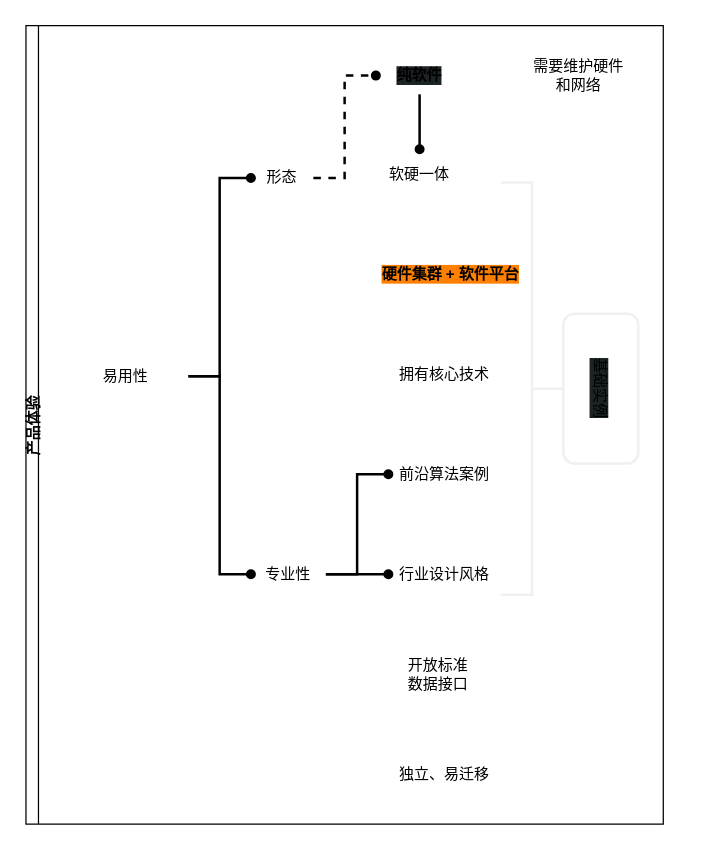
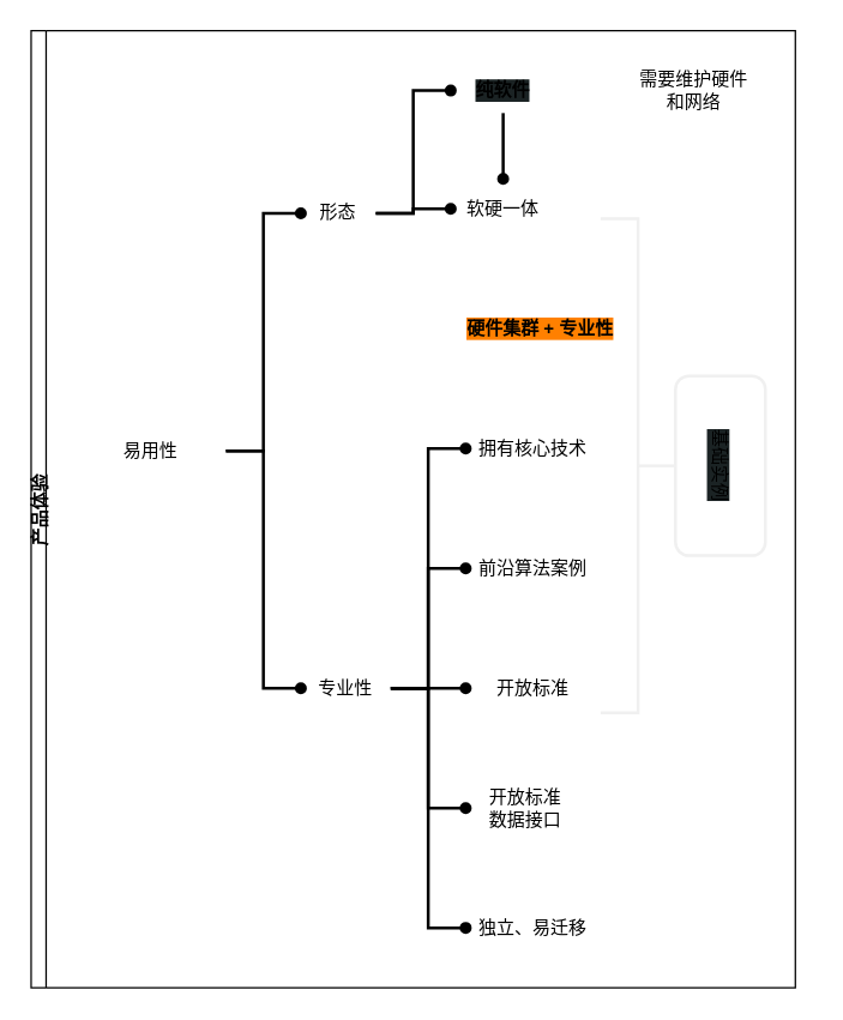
  <mxCell id="0" />
  <mxCell id="1" parent="0" />
  <mxCell id="2" value="产品体验" style="swimlane;startSize=10;horizontal=0;childLayout=treeLayout;horizontalTree=1;resizable=0;containerType=tree;fillColor=none;" vertex="1" parent="1"><mxGeometry x="20" y="20" width="510" height="639" as="geometry" /></mxCell>
  <mxCell id="3" value="易用性" style="whiteSpace=wrap;html=1;opacity=0;" vertex="1" parent="2"><mxGeometry x="30" y="260.5" width="100" height="40" as="geometry" /></mxCell>
  <mxCell id="4" value="形态" style="whiteSpace=wrap;html=1;opacity=0;" vertex="1" parent="2"><mxGeometry x="180" y="102" width="50" height="40" as="geometry" /></mxCell>
  <mxCell id="5" value="" style="edgeStyle=elbowEdgeStyle;elbow=horizontal;html=1;rounded=0;strokeWidth=2;endArrow=oval;endFill=1;" edge="1" parent="2" source="3" target="4"><mxGeometry relative="1" as="geometry" /></mxCell>
  <mxCell id="6" value="专业性" style="whiteSpace=wrap;html=1;opacity=0;" vertex="1" parent="2"><mxGeometry x="180" y="419" width="60" height="40" as="geometry" /></mxCell>
  <mxCell id="7" value="" style="edgeStyle=elbowEdgeStyle;elbow=horizontal;html=1;rounded=0;strokeWidth=2;endArrow=oval;endFill=1;" edge="1" parent="2" source="3" target="6"><mxGeometry relative="1" as="geometry" /></mxCell>
- <mxCell id="8" value="" style="edgeStyle=elbowEdgeStyle;elbow=horizontal;html=1;rounded=0;strokeWidth=2;endArrow=oval;endFill=1;dashed=1;" edge="1" target="9" source="4" parent="2"><mxGeometry relative="1" as="geometry"><mxPoint x="180" y="-113.1" as="sourcePoint" /></mxGeometry></mxCell>
+ <mxCell id="8" value="" style="edgeStyle=elbowEdgeStyle;elbow=horizontal;html=1;rounded=0;strokeWidth=2;endArrow=oval;endFill=1;" edge="1" target="9" source="4" parent="2"><mxGeometry relative="1" as="geometry"><mxPoint x="180" y="-113.1" as="sourcePoint" /></mxGeometry></mxCell>
  <mxCell id="9" value="纯软件" style="whiteSpace=wrap;html=1;opacity=0;labelBackgroundColor=#1B2324;fontStyle=1;strokeColor=none;" vertex="1" parent="2"><mxGeometry x="280" y="25" width="70" height="30" as="geometry" /></mxCell>
+ <mxCell id="10" value="" style="edgeStyle=elbowEdgeStyle;elbow=horizontal;html=1;rounded=0;strokeWidth=2;endArrow=oval;endFill=1;" edge="1" target="11" source="4" parent="2"><mxGeometry relative="1" as="geometry"><mxPoint x="180" y="-113.1" as="sourcePoint" /></mxGeometry></mxCell>
  <mxCell id="11" value="软硬一体" style="whiteSpace=wrap;html=1;opacity=0;strokeColor=none;" vertex="1" parent="2"><mxGeometry x="280" y="99" width="70" height="40" as="geometry" /></mxCell>
- <mxCell id="12" value="硬件集群 + 软件平台" style="whiteSpace=wrap;html=1;opacity=0;fillColor=#fa6800;labelBackgroundColor=#FF8000;fontColor=#000000;fontStyle=1;strokeColor=none;" vertex="1" parent="2"><mxGeometry x="280" y="179" width="120" height="40" as="geometry" /></mxCell>
+ <mxCell id="12" value="硬件集群 + 专业性" style="whiteSpace=wrap;html=1;opacity=0;fillColor=#fa6800;labelBackgroundColor=#FF8000;fontColor=#000000;fontStyle=1;strokeColor=none;" vertex="1" parent="2"><mxGeometry x="280" y="179" width="120" height="40" as="geometry" /></mxCell>
  <mxCell id="13" value="" style="edgeStyle=elbowEdgeStyle;elbow=horizontal;html=1;rounded=0;strokeWidth=2;endArrow=oval;endFill=1;" edge="1" target="11" source="9" parent="2"><mxGeometry relative="1" as="geometry"><mxPoint x="330" y="248.5" as="sourcePoint" /></mxGeometry></mxCell>
  <mxCell id="14" value="需要维护硬件和网络" style="whiteSpace=wrap;html=1;opacity=0;strokeColor=none;" vertex="1" parent="2"><mxGeometry x="400" y="20" width="85" height="40" as="geometry" /></mxCell>
+ <mxCell id="15" value="" style="edgeStyle=elbowEdgeStyle;elbow=horizontal;html=1;rounded=0;strokeWidth=2;endArrow=oval;endFill=1;" edge="1" target="16" source="6" parent="2"><mxGeometry relative="1" as="geometry"><mxPoint x="180" y="480.5" as="sourcePoint" /></mxGeometry></mxCell>
  <mxCell id="16" value="拥有核心技术" style="whiteSpace=wrap;html=1;opacity=0;strokeColor=none;" vertex="1" parent="2"><mxGeometry x="290" y="259" width="90" height="40" as="geometry" /></mxCell>
  <mxCell id="17" value="" style="edgeStyle=elbowEdgeStyle;elbow=horizontal;html=1;rounded=0;strokeWidth=2;endArrow=oval;endFill=1;" edge="1" target="18" source="6" parent="2"><mxGeometry relative="1" as="geometry"><mxPoint x="180" y="480.5" as="sourcePoint" /></mxGeometry></mxCell>
  <mxCell id="18" value="前沿算法案例" style="whiteSpace=wrap;html=1;opacity=0;strokeColor=none;" vertex="1" parent="2"><mxGeometry x="290" y="339" width="90" height="40" as="geometry" /></mxCell>
  <mxCell id="19" value="" style="edgeStyle=elbowEdgeStyle;elbow=horizontal;html=1;rounded=0;strokeWidth=2;endArrow=oval;endFill=1;" edge="1" target="20" source="6" parent="2"><mxGeometry relative="1" as="geometry"><mxPoint x="180" y="480.5" as="sourcePoint" /></mxGeometry></mxCell>
- <mxCell id="20" value="行业设计风格" style="whiteSpace=wrap;html=1;opacity=0;strokeColor=none;" vertex="1" parent="2"><mxGeometry x="290" y="419" width="90" height="40" as="geometry" /></mxCell>
+ <mxCell id="20" value="开放标准" style="whiteSpace=wrap;html=1;opacity=0;strokeColor=none;" vertex="1" parent="2"><mxGeometry x="290" y="419" width="90" height="40" as="geometry" /></mxCell>
+ <mxCell id="21" value="" style="edgeStyle=elbowEdgeStyle;elbow=horizontal;html=1;rounded=0;strokeWidth=2;endArrow=oval;endFill=1;" edge="1" target="22" source="6" parent="2"><mxGeometry relative="1" as="geometry"><mxPoint x="290" y="599.25" as="sourcePoint" /></mxGeometry></mxCell>
  <mxCell id="22" value="开放标准&lt;br&gt;数据接口" style="whiteSpace=wrap;html=1;opacity=0;strokeColor=none;" vertex="1" parent="2"><mxGeometry x="290" y="499" width="80" height="40" as="geometry" /></mxCell>
+ <mxCell id="23" value="" style="edgeStyle=elbowEdgeStyle;elbow=horizontal;html=1;rounded=0;strokeWidth=2;endArrow=oval;endFill=1;" edge="1" target="24" source="6" parent="2"><mxGeometry relative="1" as="geometry"><mxPoint x="290" y="619.25" as="sourcePoint" /></mxGeometry></mxCell>
  <mxCell id="24" value="独立、易迁移" style="whiteSpace=wrap;html=1;opacity=0;strokeColor=none;" vertex="1" parent="2"><mxGeometry x="290" y="579" width="90" height="40" as="geometry" /></mxCell>
  <mxCell id="25" value="" style="strokeWidth=2;html=1;shape=mxgraph.flowchart.annotation_2;align=left;labelPosition=right;pointerEvents=1;labelBackgroundColor=#1B2324;fontColor=#000000;gradientColor=none;shadow=0;sketch=0;fillColor=#660000;rotation=-180;perimeterSpacing=3;strokeColor=#F0F0F0;" vertex="1" parent="2"><mxGeometry x="380" y="125.5" width="50" height="330" as="geometry" /></mxCell>
  <mxCell id="26" value="基础实例" style="rounded=1;whiteSpace=wrap;html=1;shadow=0;labelBackgroundColor=#1B2324;sketch=0;fontColor=#000000;strokeColor=#F0F0F0;strokeWidth=2;fillColor=none;gradientColor=none;rotation=90;" vertex="1" parent="2"><mxGeometry x="400" y="260.5" width="120" height="60" as="geometry" /></mxCell>
